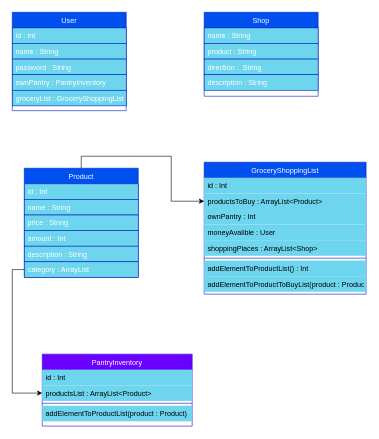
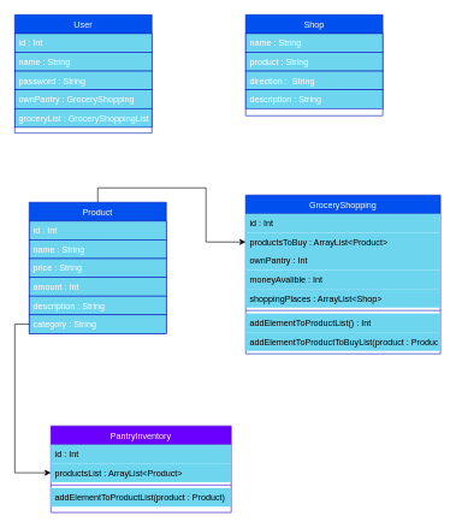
  <mxCell id="0" />
  <mxCell id="1" parent="0" />
  <mxCell id="2" value="User&#10;" style="swimlane;fontStyle=0;align=center;verticalAlign=top;childLayout=stackLayout;horizontal=1;startSize=26;horizontalStack=0;resizeParent=1;resizeLast=0;collapsible=1;marginBottom=0;rounded=0;shadow=0;strokeWidth=1;fillColor=#0050ef;fontColor=#ffffff;strokeColor=#001DBC;" parent="1" vertex="1"><mxGeometry x="20" y="20" width="190" height="164" as="geometry"><mxRectangle x="230" y="140" width="160" height="26" as="alternateBounds" /></mxGeometry></mxCell>
  <mxCell id="3" value="id : Int" style="text;align=left;verticalAlign=top;spacingLeft=4;spacingRight=4;overflow=hidden;rotatable=0;points=[[0,0.5],[1,0.5]];portConstraint=eastwest;fillColor=#6ED5EF;fontColor=#ffffff;strokeColor=#001DBC;" parent="2" vertex="1"><mxGeometry y="26" width="190" height="26" as="geometry" /></mxCell>
  <mxCell id="4" value="name : String" style="text;align=left;verticalAlign=top;spacingLeft=4;spacingRight=4;overflow=hidden;rotatable=0;points=[[0,0.5],[1,0.5]];portConstraint=eastwest;rounded=0;shadow=0;html=0;fillColor=#6ED5EF;fontColor=#ffffff;strokeColor=#001DBC;" parent="2" vertex="1"><mxGeometry y="52" width="190" height="26" as="geometry" /></mxCell>
  <mxCell id="5" value="password : String" style="text;align=left;verticalAlign=top;spacingLeft=4;spacingRight=4;overflow=hidden;rotatable=0;points=[[0,0.5],[1,0.5]];portConstraint=eastwest;rounded=0;shadow=0;html=0;fillColor=#6ED5EF;fontColor=#ffffff;strokeColor=#001DBC;" parent="2" vertex="1"><mxGeometry y="78" width="190" height="26" as="geometry" /></mxCell>
- <mxCell id="6" value="ownPantry : PantryInventory" style="text;align=left;verticalAlign=top;spacingLeft=4;spacingRight=4;overflow=hidden;rotatable=0;points=[[0,0.5],[1,0.5]];portConstraint=eastwest;rounded=0;shadow=0;html=0;fillColor=#6ED5EF;fontColor=#ffffff;strokeColor=#001DBC;" vertex="1" parent="2"><mxGeometry y="104" width="190" height="26" as="geometry" /></mxCell>
+ <mxCell id="6" value="ownPantry : GroceryShopping" style="text;align=left;verticalAlign=top;spacingLeft=4;spacingRight=4;overflow=hidden;rotatable=0;points=[[0,0.5],[1,0.5]];portConstraint=eastwest;rounded=0;shadow=0;html=0;fillColor=#6ED5EF;fontColor=#ffffff;strokeColor=#001DBC;" vertex="1" parent="2"><mxGeometry y="104" width="190" height="26" as="geometry" /></mxCell>
  <mxCell id="7" value="groceryList : GroceryShoppingList" style="text;align=left;verticalAlign=top;spacingLeft=4;spacingRight=4;overflow=hidden;rotatable=0;points=[[0,0.5],[1,0.5]];portConstraint=eastwest;fillColor=#6ED5EF;fontColor=#ffffff;strokeColor=#001DBC;" parent="2" vertex="1"><mxGeometry y="130" width="190" height="26" as="geometry" /></mxCell>
  <mxCell id="8" value="Shop" style="swimlane;fontStyle=0;align=center;verticalAlign=top;childLayout=stackLayout;horizontal=1;startSize=26;horizontalStack=0;resizeParent=1;resizeLast=0;collapsible=1;marginBottom=0;rounded=0;shadow=0;strokeWidth=1;fillColor=#0050ef;fontColor=#ffffff;strokeColor=#001DBC;" vertex="1" parent="1"><mxGeometry x="340" y="20" width="190" height="140" as="geometry"><mxRectangle x="230" y="140" width="160" height="26" as="alternateBounds" /></mxGeometry></mxCell>
  <mxCell id="9" value="name : String" style="text;align=left;verticalAlign=top;spacingLeft=4;spacingRight=4;overflow=hidden;rotatable=0;points=[[0,0.5],[1,0.5]];portConstraint=eastwest;rounded=0;shadow=0;html=0;fillColor=#6ED5EF;fontColor=#ffffff;strokeColor=#001DBC;" vertex="1" parent="8"><mxGeometry y="26" width="190" height="26" as="geometry" /></mxCell>
  <mxCell id="10" value="product : String" style="text;align=left;verticalAlign=top;spacingLeft=4;spacingRight=4;overflow=hidden;rotatable=0;points=[[0,0.5],[1,0.5]];portConstraint=eastwest;fillColor=#6ED5EF;fontColor=#ffffff;strokeColor=#001DBC;" vertex="1" parent="8"><mxGeometry y="52" width="190" height="26" as="geometry" /></mxCell>
  <mxCell id="11" value="direction :  String" style="text;align=left;verticalAlign=top;spacingLeft=4;spacingRight=4;overflow=hidden;rotatable=0;points=[[0,0.5],[1,0.5]];portConstraint=eastwest;rounded=0;shadow=0;html=0;fillColor=#6ED5EF;fontColor=#ffffff;strokeColor=#001DBC;" vertex="1" parent="8"><mxGeometry y="78" width="190" height="26" as="geometry" /></mxCell>
  <mxCell id="12" value="description : String" style="text;align=left;verticalAlign=top;spacingLeft=4;spacingRight=4;overflow=hidden;rotatable=0;points=[[0,0.5],[1,0.5]];portConstraint=eastwest;rounded=0;shadow=0;html=0;fillColor=#6ED5EF;fontColor=#ffffff;strokeColor=#001DBC;" vertex="1" parent="8"><mxGeometry y="104" width="190" height="26" as="geometry" /></mxCell>
  <mxCell id="13" style="edgeStyle=orthogonalEdgeStyle;rounded=0;orthogonalLoop=1;jettySize=auto;html=1;exitX=0.5;exitY=0;exitDx=0;exitDy=0;" edge="1" parent="1" source="14" target="23"><mxGeometry relative="1" as="geometry" /></mxCell>
  <mxCell id="14" value="Product" style="swimlane;fontStyle=0;align=center;verticalAlign=top;childLayout=stackLayout;horizontal=1;startSize=26;horizontalStack=0;resizeParent=1;resizeLast=0;collapsible=1;marginBottom=0;rounded=0;shadow=0;strokeWidth=1;fillColor=#0050ef;fontColor=#ffffff;strokeColor=#001DBC;" vertex="1" parent="1"><mxGeometry x="40" y="280" width="190" height="182" as="geometry"><mxRectangle x="230" y="140" width="160" height="26" as="alternateBounds" /></mxGeometry></mxCell>
  <mxCell id="15" value="id : Int" style="text;align=left;verticalAlign=top;spacingLeft=4;spacingRight=4;overflow=hidden;rotatable=0;points=[[0,0.5],[1,0.5]];portConstraint=eastwest;fillColor=#6ED5EF;fontColor=#ffffff;strokeColor=#001DBC;" vertex="1" parent="14"><mxGeometry y="26" width="190" height="26" as="geometry" /></mxCell>
  <mxCell id="16" value="name : String" style="text;align=left;verticalAlign=top;spacingLeft=4;spacingRight=4;overflow=hidden;rotatable=0;points=[[0,0.5],[1,0.5]];portConstraint=eastwest;rounded=0;shadow=0;html=0;fillColor=#6ED5EF;fontColor=#ffffff;strokeColor=#001DBC;" vertex="1" parent="14"><mxGeometry y="52" width="190" height="26" as="geometry" /></mxCell>
  <mxCell id="17" value="price : String    " style="text;align=left;verticalAlign=top;spacingLeft=4;spacingRight=4;overflow=hidden;rotatable=0;points=[[0,0.5],[1,0.5]];portConstraint=eastwest;rounded=0;shadow=0;html=0;fillColor=#6ED5EF;fontColor=#ffffff;strokeColor=#001DBC;" vertex="1" parent="14"><mxGeometry y="78" width="190" height="26" as="geometry" /></mxCell>
  <mxCell id="18" value="amount : Int" style="text;align=left;verticalAlign=top;spacingLeft=4;spacingRight=4;overflow=hidden;rotatable=0;points=[[0,0.5],[1,0.5]];portConstraint=eastwest;fillColor=#6ED5EF;fontColor=#ffffff;strokeColor=#001DBC;" vertex="1" parent="14"><mxGeometry y="104" width="190" height="26" as="geometry" /></mxCell>
  <mxCell id="19" value="description : String" style="text;align=left;verticalAlign=top;spacingLeft=4;spacingRight=4;overflow=hidden;rotatable=0;points=[[0,0.5],[1,0.5]];portConstraint=eastwest;rounded=0;shadow=0;html=0;fillColor=#6ED5EF;fontColor=#ffffff;strokeColor=#001DBC;" vertex="1" parent="14"><mxGeometry y="130" width="190" height="26" as="geometry" /></mxCell>
- <mxCell id="20" value="category : ArrayList" style="text;align=left;verticalAlign=top;spacingLeft=4;spacingRight=4;overflow=hidden;rotatable=0;points=[[0,0.5],[1,0.5]];portConstraint=eastwest;rounded=0;shadow=0;html=0;fillColor=#6ED5EF;fontColor=#ffffff;strokeColor=#001DBC;" vertex="1" parent="14"><mxGeometry y="156" width="190" height="26" as="geometry" /></mxCell>
- <mxCell id="21" value="GroceryShoppingList" style="swimlane;fontStyle=0;align=center;verticalAlign=top;childLayout=stackLayout;horizontal=1;startSize=26;horizontalStack=0;resizeParent=1;resizeLast=0;collapsible=1;marginBottom=0;rounded=0;shadow=0;strokeWidth=1;fillColor=#0050ef;fontColor=#ffffff;strokeColor=#001DBC;" vertex="1" parent="1"><mxGeometry x="340" y="270" width="270" height="220" as="geometry"><mxRectangle x="230" y="140" width="160" height="26" as="alternateBounds" /></mxGeometry></mxCell>
+ <mxCell id="20" value="category : String" style="text;align=left;verticalAlign=top;spacingLeft=4;spacingRight=4;overflow=hidden;rotatable=0;points=[[0,0.5],[1,0.5]];portConstraint=eastwest;rounded=0;shadow=0;html=0;fillColor=#6ED5EF;fontColor=#ffffff;strokeColor=#001DBC;" vertex="1" parent="14"><mxGeometry y="156" width="190" height="26" as="geometry" /></mxCell>
+ <mxCell id="21" value="GroceryShopping" style="swimlane;fontStyle=0;align=center;verticalAlign=top;childLayout=stackLayout;horizontal=1;startSize=26;horizontalStack=0;resizeParent=1;resizeLast=0;collapsible=1;marginBottom=0;rounded=0;shadow=0;strokeWidth=1;fillColor=#0050ef;fontColor=#ffffff;strokeColor=#001DBC;" vertex="1" parent="1"><mxGeometry x="340" y="270" width="270" height="220" as="geometry"><mxRectangle x="230" y="140" width="160" height="26" as="alternateBounds" /></mxGeometry></mxCell>
  <mxCell id="22" value="id : Int" style="text;align=left;verticalAlign=top;spacingLeft=4;spacingRight=4;overflow=hidden;rotatable=0;points=[[0,0.5],[1,0.5]];portConstraint=eastwest;fillColor=#6ED5EF;" vertex="1" parent="21"><mxGeometry y="26" width="270" height="26" as="geometry" /></mxCell>
  <mxCell id="23" value="productsToBuy : ArrayList&lt;Product&gt;" style="text;align=left;verticalAlign=top;spacingLeft=4;spacingRight=4;overflow=hidden;rotatable=0;points=[[0,0.5],[1,0.5]];portConstraint=eastwest;rounded=0;shadow=0;html=0;fillColor=#6ED5EF;" vertex="1" parent="21"><mxGeometry y="52" width="270" height="26" as="geometry" /></mxCell>
  <mxCell id="24" value="ownPantry : Int" style="text;align=left;verticalAlign=top;spacingLeft=4;spacingRight=4;overflow=hidden;rotatable=0;points=[[0,0.5],[1,0.5]];portConstraint=eastwest;rounded=0;shadow=0;html=0;fillColor=#6ED5EF;" vertex="1" parent="21"><mxGeometry y="78" width="270" height="26" as="geometry" /></mxCell>
- <mxCell id="25" value="moneyAvalible : User" style="text;align=left;verticalAlign=top;spacingLeft=4;spacingRight=4;overflow=hidden;rotatable=0;points=[[0,0.5],[1,0.5]];portConstraint=eastwest;fillColor=#6ED5EF;" vertex="1" parent="21"><mxGeometry y="104" width="270" height="26" as="geometry" /></mxCell>
+ <mxCell id="25" value="moneyAvalible : Int" style="text;align=left;verticalAlign=top;spacingLeft=4;spacingRight=4;overflow=hidden;rotatable=0;points=[[0,0.5],[1,0.5]];portConstraint=eastwest;fillColor=#6ED5EF;" vertex="1" parent="21"><mxGeometry y="104" width="270" height="26" as="geometry" /></mxCell>
  <mxCell id="26" value="shoppingPlaces : ArrayList&lt;Shop&gt;" style="text;align=left;verticalAlign=top;spacingLeft=4;spacingRight=4;overflow=hidden;rotatable=0;points=[[0,0.5],[1,0.5]];portConstraint=eastwest;rounded=0;shadow=0;html=0;fillColor=#6ED5EF;" vertex="1" parent="21"><mxGeometry y="130" width="270" height="26" as="geometry" /></mxCell>
  <mxCell id="27" value="" style="line;strokeWidth=1;fillColor=#6ED5EF;align=left;verticalAlign=middle;spacingTop=-1;spacingLeft=3;spacingRight=3;rotatable=0;labelPosition=right;points=[];portConstraint=eastwest;strokeColor=inherit;" vertex="1" parent="21"><mxGeometry y="156" width="270" height="8" as="geometry" /></mxCell>
  <mxCell id="28" value="addElementToProductList() : Int" style="text;align=left;verticalAlign=top;spacingLeft=4;spacingRight=4;overflow=hidden;rotatable=0;points=[[0,0.5],[1,0.5]];portConstraint=eastwest;rounded=0;shadow=0;html=0;fillColor=#6ED5EF;" vertex="1" parent="21"><mxGeometry y="164" width="270" height="26" as="geometry" /></mxCell>
  <mxCell id="29" value="addElementToProductToBuyList(product : Product)" style="text;align=left;verticalAlign=top;spacingLeft=4;spacingRight=4;overflow=hidden;rotatable=0;points=[[0,0.5],[1,0.5]];portConstraint=eastwest;rounded=0;shadow=0;html=0;fillColor=#6ED5EF;" vertex="1" parent="21"><mxGeometry y="190" width="270" height="26" as="geometry" /></mxCell>
  <mxCell id="30" value="PantryInventory" style="swimlane;fontStyle=0;align=center;verticalAlign=top;childLayout=stackLayout;horizontal=1;startSize=26;horizontalStack=0;resizeParent=1;resizeLast=0;collapsible=1;marginBottom=0;rounded=0;shadow=0;strokeWidth=1;fillColor=#6a00ff;fontColor=#ffffff;strokeColor=#3700CC;" vertex="1" parent="1"><mxGeometry x="70" y="590" width="250" height="120" as="geometry"><mxRectangle x="230" y="140" width="160" height="26" as="alternateBounds" /></mxGeometry></mxCell>
  <mxCell id="31" value="id : Int" style="text;align=left;verticalAlign=top;spacingLeft=4;spacingRight=4;overflow=hidden;rotatable=0;points=[[0,0.5],[1,0.5]];portConstraint=eastwest;fillColor=#6ED5EF;" vertex="1" parent="30"><mxGeometry y="26" width="250" height="26" as="geometry" /></mxCell>
  <mxCell id="32" value="productsList : ArrayList&lt;Product&gt;" style="text;align=left;verticalAlign=top;spacingLeft=4;spacingRight=4;overflow=hidden;rotatable=0;points=[[0,0.5],[1,0.5]];portConstraint=eastwest;rounded=0;shadow=0;html=0;fillColor=#6ED5EF;" vertex="1" parent="30"><mxGeometry y="52" width="250" height="26" as="geometry" /></mxCell>
  <mxCell id="33" value="" style="line;strokeWidth=1;fillColor=none;align=left;verticalAlign=middle;spacingTop=-1;spacingLeft=3;spacingRight=3;rotatable=0;labelPosition=right;points=[];portConstraint=eastwest;strokeColor=inherit;" vertex="1" parent="30"><mxGeometry y="78" width="250" height="8" as="geometry" /></mxCell>
  <mxCell id="34" value="addElementToProductList(product : Product)" style="text;align=left;verticalAlign=top;spacingLeft=4;spacingRight=4;overflow=hidden;rotatable=0;points=[[0,0.5],[1,0.5]];portConstraint=eastwest;rounded=0;shadow=0;html=0;fillColor=#6ED5EF;" vertex="1" parent="30"><mxGeometry y="86" width="250" height="26" as="geometry" /></mxCell>
  <mxCell id="35" style="edgeStyle=orthogonalEdgeStyle;rounded=0;orthogonalLoop=1;jettySize=auto;html=1;exitX=0;exitY=0.5;exitDx=0;exitDy=0;entryX=0;entryY=0.5;entryDx=0;entryDy=0;" edge="1" parent="1" source="20" target="32"><mxGeometry relative="1" as="geometry" /></mxCell>
